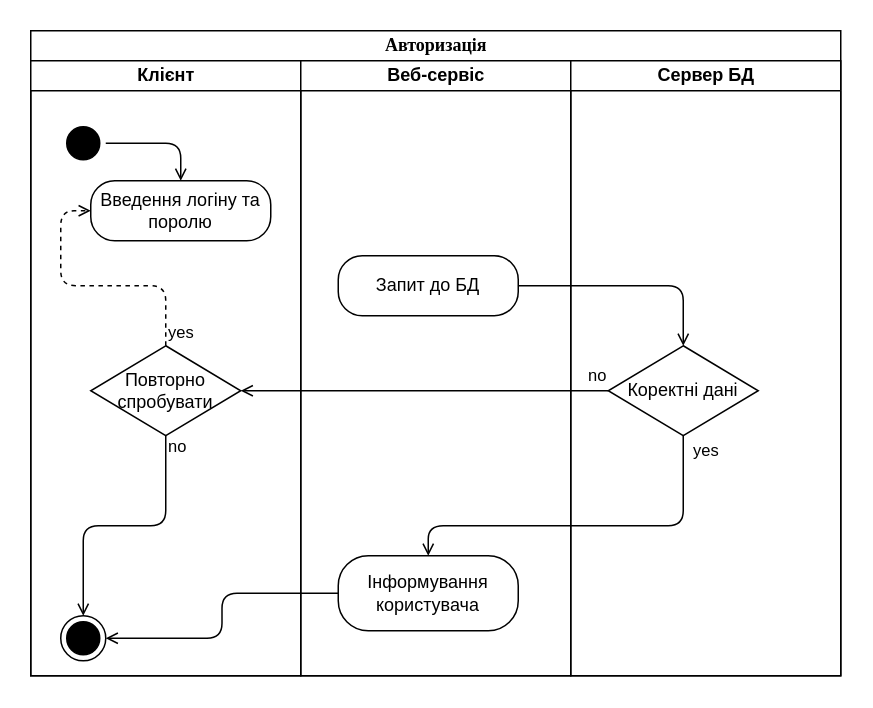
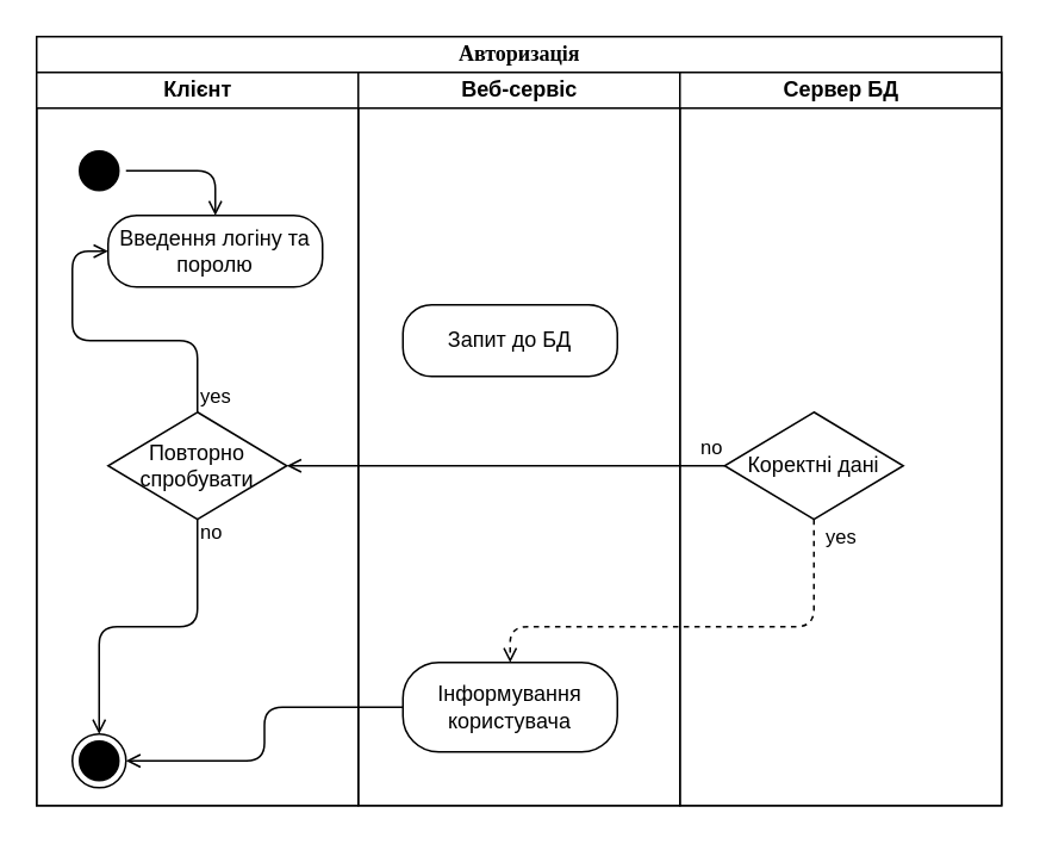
  <mxCell id="0" />
  <mxCell id="1" parent="0" />
  <mxCell id="2" value="Авторизація" style="swimlane;html=1;childLayout=stackLayout;startSize=20;rounded=0;shadow=0;comic=0;labelBackgroundColor=none;strokeWidth=1;fontFamily=Verdana;fontSize=12;align=center;" parent="1" vertex="1"><mxGeometry x="20" y="20" width="540" height="430" as="geometry"><mxRectangle x="40" y="20" width="50" height="40" as="alternateBounds" /></mxGeometry></mxCell>
- <mxCell id="3" value="yes" style="edgeStyle=orthogonalEdgeStyle;rounded=1;comic=0;orthogonalLoop=1;jettySize=auto;html=1;exitX=0.5;exitY=1;exitDx=0;exitDy=0;entryX=0.5;entryY=0;entryDx=0;entryDy=0;shadow=0;endArrow=open;endFill=1;strokeColor=#000000;align=left;" parent="2" source="17" target="14" edge="1"><mxGeometry x="-0.92" y="5" relative="1" as="geometry"><mxPoint x="440" y="270" as="sourcePoint" /><Array as="points"><mxPoint x="435" y="330" /><mxPoint x="265" y="330" /></Array><mxPoint as="offset" /></mxGeometry></mxCell>
+ <mxCell id="3" value="yes" style="edgeStyle=orthogonalEdgeStyle;rounded=1;comic=0;orthogonalLoop=1;jettySize=auto;html=1;exitX=0.5;exitY=1;exitDx=0;exitDy=0;entryX=0.5;entryY=0;entryDx=0;entryDy=0;shadow=0;endArrow=open;endFill=1;strokeColor=#000000;align=left;dashed=1;" parent="2" source="17" target="14" edge="1"><mxGeometry x="-0.92" y="5" relative="1" as="geometry"><mxPoint x="440" y="270" as="sourcePoint" /><Array as="points"><mxPoint x="435" y="330" /><mxPoint x="265" y="330" /></Array><mxPoint as="offset" /></mxGeometry></mxCell>
  <mxCell id="4" value="Клієнт" style="swimlane;html=1;startSize=20;" parent="2" vertex="1"><mxGeometry y="20" width="180" height="410" as="geometry"><mxRectangle y="20" width="30" height="970" as="alternateBounds" /></mxGeometry></mxCell>
  <mxCell id="5" style="edgeStyle=orthogonalEdgeStyle;rounded=1;orthogonalLoop=1;jettySize=auto;html=1;exitX=1;exitY=0.5;exitDx=0;exitDy=0;entryX=0.5;entryY=0;entryDx=0;entryDy=0;strokeColor=#000000;endArrow=open;endFill=0;" parent="4" source="6" target="11" edge="1"><mxGeometry relative="1" as="geometry" /></mxCell>
  <mxCell id="6" value="" style="ellipse;html=1;shape=startState;fillColor=#000000;strokeColor=#000000;" parent="4" vertex="1"><mxGeometry x="20" y="40" width="30" height="30" as="geometry" /></mxCell>
- <mxCell id="7" value="yes" style="edgeStyle=orthogonalEdgeStyle;rounded=1;comic=0;orthogonalLoop=1;jettySize=auto;html=1;exitX=0.5;exitY=0;exitDx=0;exitDy=0;entryX=0;entryY=0.5;entryDx=0;entryDy=0;shadow=0;endArrow=open;endFill=1;strokeColor=#000000;align=left;verticalAlign=bottom;dashed=1;" parent="4" source="10" target="11" edge="1"><mxGeometry x="-1" relative="1" as="geometry"><Array as="points"><mxPoint x="90" y="150" /><mxPoint x="20" y="150" /><mxPoint x="20" y="100" /></Array><mxPoint as="offset" /></mxGeometry></mxCell>
+ <mxCell id="7" value="yes" style="edgeStyle=orthogonalEdgeStyle;rounded=1;comic=0;orthogonalLoop=1;jettySize=auto;html=1;exitX=0.5;exitY=0;exitDx=0;exitDy=0;entryX=0;entryY=0.5;entryDx=0;entryDy=0;shadow=0;endArrow=open;endFill=1;strokeColor=#000000;align=left;verticalAlign=bottom;" parent="4" source="10" target="11" edge="1"><mxGeometry x="-1" relative="1" as="geometry"><Array as="points"><mxPoint x="90" y="150" /><mxPoint x="20" y="150" /><mxPoint x="20" y="100" /></Array><mxPoint as="offset" /></mxGeometry></mxCell>
  <mxCell id="8" value="no" style="edgeStyle=orthogonalEdgeStyle;rounded=1;comic=0;orthogonalLoop=1;jettySize=auto;html=1;exitX=0.5;exitY=1;exitDx=0;exitDy=0;entryX=0.5;entryY=0;entryDx=0;entryDy=0;shadow=0;endArrow=open;endFill=1;strokeColor=#000000;align=left;verticalAlign=bottom;" parent="4" source="10" target="9" edge="1"><mxGeometry x="-0.825" relative="1" as="geometry"><mxPoint y="1" as="offset" /></mxGeometry></mxCell>
  <mxCell id="9" value="" style="ellipse;html=1;shape=endState;fillColor=#000000;strokeColor=#000000;" parent="4" vertex="1"><mxGeometry x="20" y="370" width="30" height="30" as="geometry" /></mxCell>
  <mxCell id="10" value="Повторно спробувати" style="rhombus;whiteSpace=wrap;html=1;" parent="4" vertex="1"><mxGeometry x="40" y="190" width="100" height="60" as="geometry" /></mxCell>
  <mxCell id="11" value="Введення логіну та поролю" style="rounded=1;whiteSpace=wrap;html=1;arcSize=40;" parent="4" vertex="1"><mxGeometry x="40" y="80" width="120" height="40" as="geometry" /></mxCell>
  <mxCell id="12" style="edgeStyle=orthogonalEdgeStyle;curved=1;rounded=0;orthogonalLoop=1;jettySize=auto;html=1;exitX=0;exitY=0;exitDx=0;exitDy=0;entryX=1;entryY=0;entryDx=0;entryDy=0;strokeColor=#000000;" parent="2" source="13" target="4" edge="1"><mxGeometry relative="1" as="geometry" /></mxCell>
  <mxCell id="13" value="Веб-сервіс" style="swimlane;html=1;startSize=20;" parent="2" vertex="1"><mxGeometry x="180" y="20" width="180" height="410" as="geometry"><mxRectangle x="250" y="20" width="30" height="970" as="alternateBounds" /></mxGeometry></mxCell>
  <mxCell id="14" value="Інформування користувача" style="rounded=1;whiteSpace=wrap;html=1;arcSize=40;" parent="13" vertex="1"><mxGeometry x="25" y="330" width="120" height="50" as="geometry" /></mxCell>
  <mxCell id="15" value="Запит до БД" style="rounded=1;whiteSpace=wrap;html=1;arcSize=40;" parent="13" vertex="1"><mxGeometry x="25" y="130" width="120" height="40" as="geometry" /></mxCell>
  <mxCell id="16" value="Сервер БД" style="swimlane;html=1;startSize=20;" parent="2" vertex="1"><mxGeometry x="360" y="20" width="180" height="410" as="geometry" /></mxCell>
  <mxCell id="17" value="Коректні дані" style="rhombus;whiteSpace=wrap;html=1;" vertex="1" parent="16"><mxGeometry x="25" y="190" width="100" height="60" as="geometry" /></mxCell>
- <mxCell id="18" style="edgeStyle=orthogonalEdgeStyle;rounded=1;comic=0;orthogonalLoop=1;jettySize=auto;html=1;exitX=1;exitY=0.5;exitDx=0;exitDy=0;entryX=0.5;entryY=0;entryDx=0;entryDy=0;shadow=0;endArrow=open;endFill=1;strokeColor=#000000;align=left;" edge="1" parent="2" source="15" target="17"><mxGeometry relative="1" as="geometry" /></mxCell>
  <mxCell id="19" value="no" style="edgeStyle=orthogonalEdgeStyle;rounded=1;comic=0;orthogonalLoop=1;jettySize=auto;html=1;exitX=0;exitY=0.5;exitDx=0;exitDy=0;entryX=1;entryY=0.5;entryDx=0;entryDy=0;shadow=0;endArrow=open;endFill=1;strokeColor=#000000;align=left;" edge="1" parent="2" source="17" target="10"><mxGeometry x="-0.878" y="-10" relative="1" as="geometry"><mxPoint as="offset" /></mxGeometry></mxCell>
  <mxCell id="20" value="" style="edgeStyle=orthogonalEdgeStyle;rounded=1;comic=0;orthogonalLoop=1;jettySize=auto;html=1;shadow=0;endArrow=open;endFill=1;strokeColor=#000000;align=left;entryX=1;entryY=0.5;entryDx=0;entryDy=0;" parent="2" source="14" target="9" edge="1"><mxGeometry relative="1" as="geometry"><mxPoint x="265" y="430" as="targetPoint" /></mxGeometry></mxCell>
